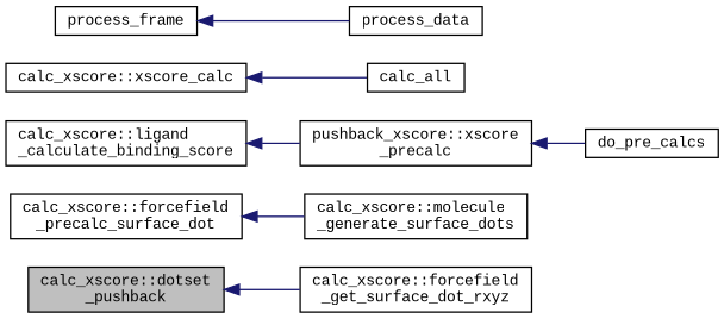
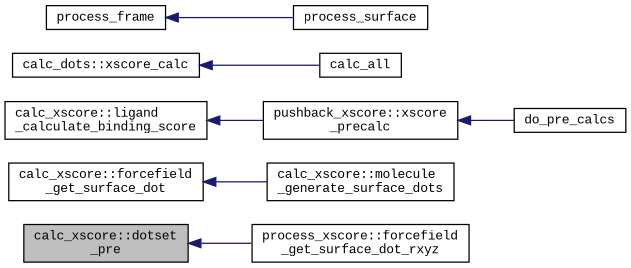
  digraph {
    fontname="Liberation Mono"
    rankdir=LR
    node [color=black fillcolor=white fontname="Liberation Mono" fontsize=10 shape=record style=filled]
    edge [color=midnightblue dir=back fontname="Liberation Mono" fontsize=10 labelfontname=Helvetica labelfontsize=10 style=solid]
-   n1 [fillcolor=grey75 fontcolor=black height=0.2 label="calc_xscore::dotset\l_pushback" width=0.4]
-   n2 [height=0.2 label="calc_xscore::forcefield\l_get_surface_dot_rxyz" width=0.4]
-   n3 [height=0.2 label="calc_xscore::forcefield\l_precalc_surface_dot" width=0.4]
+   n1 [fillcolor=grey75 fontcolor=black height=0.2 label="calc_xscore::dotset\l_pre" width=0.4]
+   n2 [height=0.2 label="process_xscore::forcefield\l_get_surface_dot_rxyz" width=0.4]
+   n3 [height=0.2 label="calc_xscore::forcefield\l_get_surface_dot" width=0.4]
    n4 [height=0.2 label="calc_xscore::molecule\l_generate_surface_dots" width=0.4]
    n5 [height=0.2 label="calc_xscore::ligand\l_calculate_binding_score" width=0.4]
    n6 [height=0.2 label="pushback_xscore::xscore\l_precalc" width=0.4]
    n7 [height=0.2 label=do_pre_calcs width=0.4]
-   n8 [height=0.2 label="calc_xscore::xscore_calc" width=0.4]
+   n8 [height=0.2 label="calc_dots::xscore_calc" width=0.4]
    n9 [height=0.2 label=calc_all width=0.4]
    n10 [height=0.2 label=process_frame width=0.4]
-   n11 [height=0.2 label=process_data width=0.4]
+   n11 [height=0.2 label=process_surface width=0.4]
    n1 -> n2
    n3 -> n4
    n5 -> n6
    n6 -> n7
    n8 -> n9
    n10 -> n11
  }
